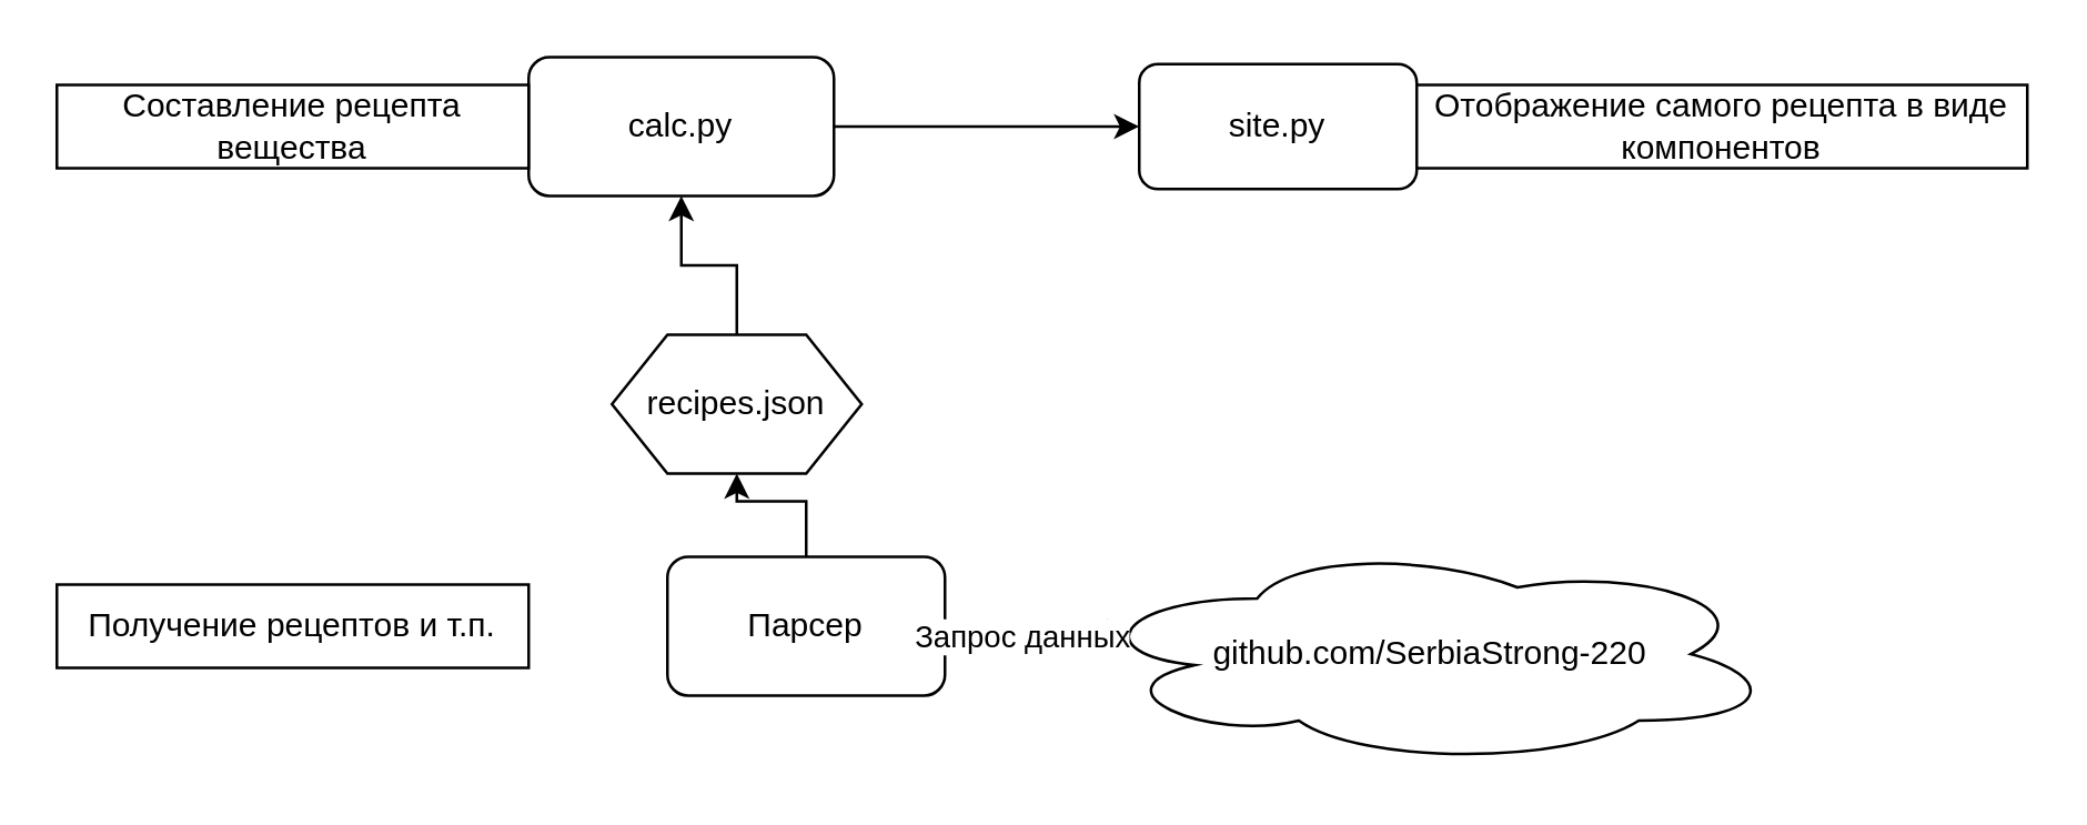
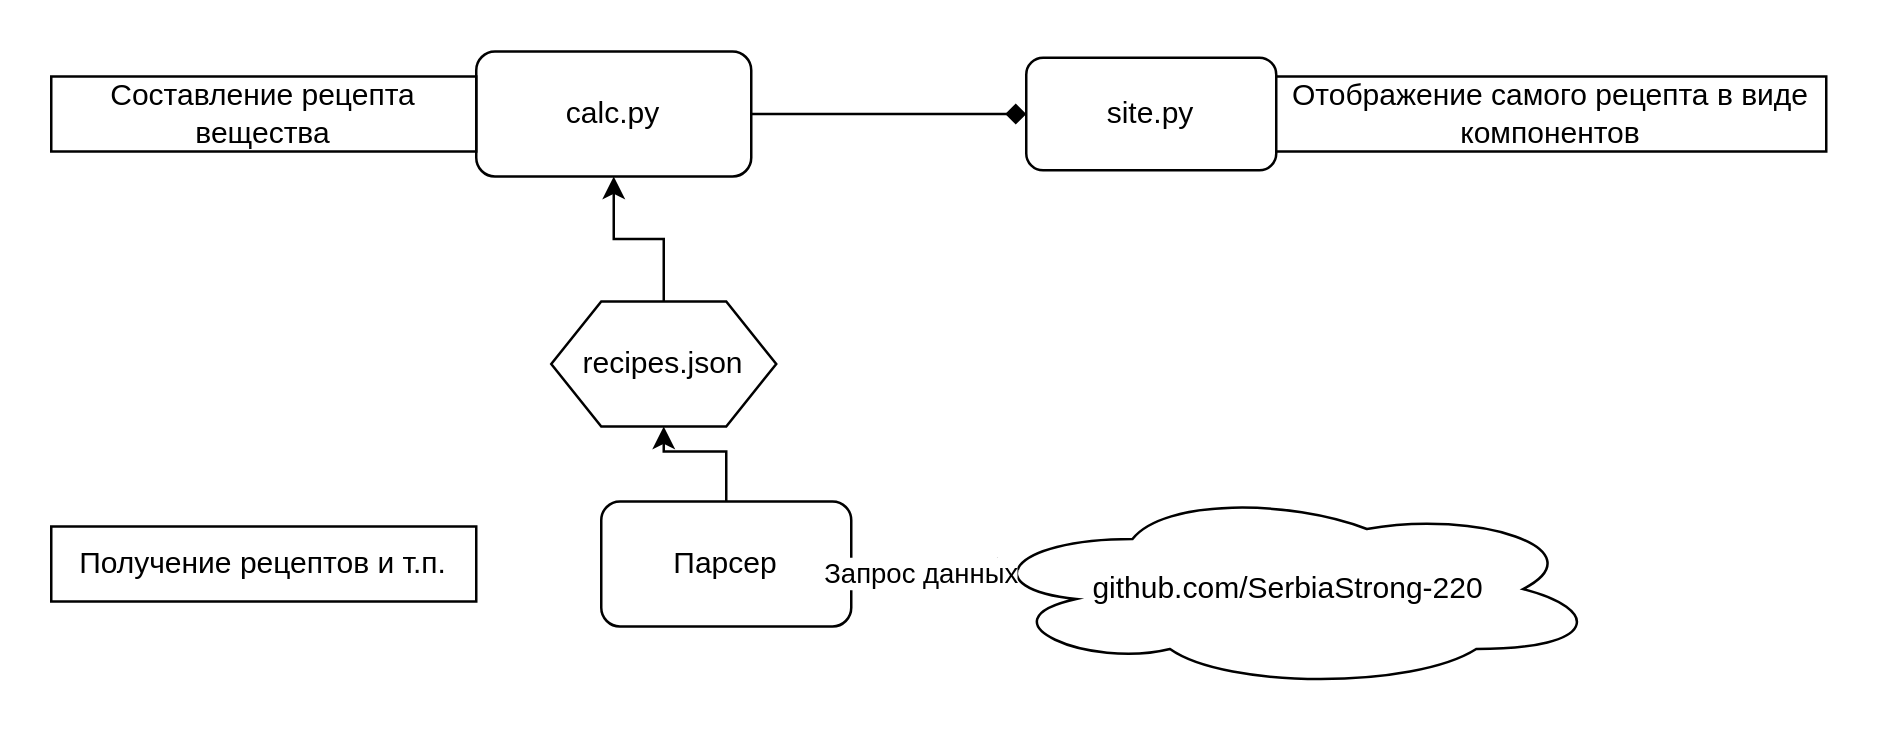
  <mxCell id="0" />
  <mxCell id="1" parent="0" />
  <mxCell id="2" style="edgeStyle=orthogonalEdgeStyle;rounded=0;orthogonalLoop=1;jettySize=auto;html=1;entryX=0.5;entryY=1;entryDx=0;entryDy=0;" edge="1" parent="1" source="3" target="8"><mxGeometry relative="1" as="geometry" /></mxCell>
  <mxCell id="3" value="Парсер" style="rounded=1;whiteSpace=wrap;html=1;" vertex="1" parent="1"><mxGeometry x="240" y="200" width="100" height="50" as="geometry" /></mxCell>
  <mxCell id="4" value="github.com/SerbiaStrong-220" style="ellipse;shape=cloud;whiteSpace=wrap;html=1;" vertex="1" parent="1"><mxGeometry x="390" y="195" width="250" height="80" as="geometry" /></mxCell>
  <mxCell id="5" style="edgeStyle=orthogonalEdgeStyle;rounded=0;orthogonalLoop=1;jettySize=auto;html=1;entryX=0.07;entryY=0.4;entryDx=0;entryDy=0;entryPerimeter=0;" edge="1" parent="1" source="3" target="4"><mxGeometry relative="1" as="geometry" /></mxCell>
  <mxCell id="6" value="Запрос данных" style="edgeLabel;html=1;align=center;verticalAlign=middle;resizable=0;points=[];" vertex="1" connectable="0" parent="5"><mxGeometry x="-0.179" y="-1" relative="1" as="geometry"><mxPoint as="offset" /></mxGeometry></mxCell>
  <mxCell id="7" style="edgeStyle=orthogonalEdgeStyle;rounded=0;orthogonalLoop=1;jettySize=auto;html=1;entryX=0.5;entryY=1;entryDx=0;entryDy=0;" edge="1" parent="1" source="8" target="10"><mxGeometry relative="1" as="geometry" /></mxCell>
  <mxCell id="8" value="recipes.json" style="shape=hexagon;perimeter=hexagonPerimeter2;whiteSpace=wrap;html=1;fixedSize=1;" vertex="1" parent="1"><mxGeometry x="220" y="120" width="90" height="50" as="geometry" /></mxCell>
- <mxCell id="9" style="edgeStyle=orthogonalEdgeStyle;rounded=0;orthogonalLoop=1;jettySize=auto;html=1;entryX=0;entryY=0.5;entryDx=0;entryDy=0;" edge="1" parent="1" source="10" target="13"><mxGeometry relative="1" as="geometry" /></mxCell>
+ <mxCell id="9" style="edgeStyle=orthogonalEdgeStyle;rounded=0;orthogonalLoop=1;jettySize=auto;html=1;entryX=0;entryY=0.5;entryDx=0;entryDy=0;endArrow=diamond;" edge="1" parent="1" source="10" target="13"><mxGeometry relative="1" as="geometry" /></mxCell>
  <mxCell id="10" value="calc.py" style="rounded=1;whiteSpace=wrap;html=1;" vertex="1" parent="1"><mxGeometry x="190" y="20" width="110" height="50" as="geometry" /></mxCell>
  <mxCell id="11" value="Получение рецептов и т.п." style="rounded=0;whiteSpace=wrap;html=1;" vertex="1" parent="1"><mxGeometry y="210" width="170" height="30" as="geometry" x="20" /></mxCell>
  <mxCell id="12" value="Составление рецепта вещества" style="rounded=0;whiteSpace=wrap;html=1;" vertex="1" parent="1"><mxGeometry y="30" width="170" height="30" as="geometry" x="20" /></mxCell>
  <mxCell id="13" value="site.py" style="rounded=1;whiteSpace=wrap;html=1;" vertex="1" parent="1"><mxGeometry x="410" y="22.5" width="100" height="45" as="geometry" /></mxCell>
  <mxCell id="14" value="Отображение самого рецепта в виде компонентов" style="rounded=0;whiteSpace=wrap;html=1;" vertex="1" parent="1"><mxGeometry x="510" y="30" width="220" height="30" as="geometry" /></mxCell>
